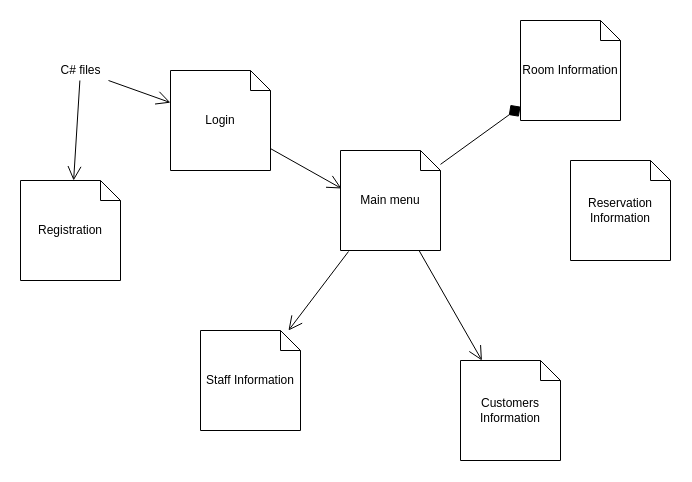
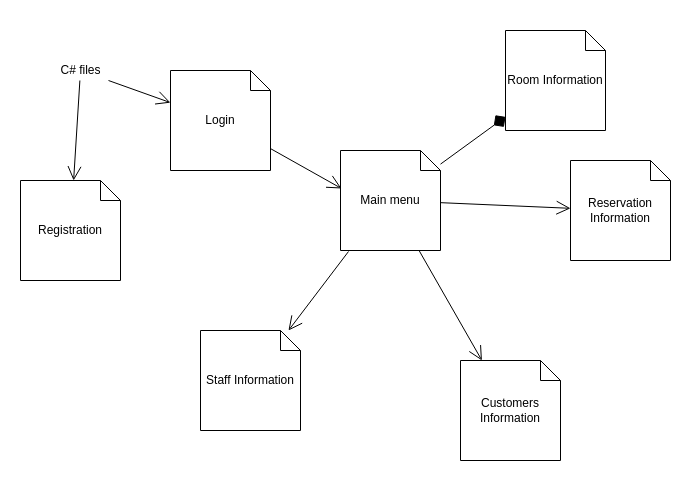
  <mxCell id="0" />
  <mxCell id="1" parent="0" />
  <mxCell id="2" value="Login" style="shape=note;size=20;whiteSpace=wrap;html=1;" vertex="1" parent="1"><mxGeometry x="170" y="70" width="100" height="100" as="geometry" /></mxCell>
  <mxCell id="3" value="C# files&lt;br&gt;" style="text;html=1;align=center;verticalAlign=middle;resizable=0;points=[];autosize=1;strokeColor=none;fillColor=none;" vertex="1" parent="1"><mxGeometry x="50" y="60" width="60" height="20" as="geometry" /></mxCell>
  <mxCell id="4" value="Registration" style="shape=note;size=20;whiteSpace=wrap;html=1;" vertex="1" parent="1"><mxGeometry x="20" y="180" width="100" height="100" as="geometry" /></mxCell>
  <mxCell id="5" value="Reservation Information" style="shape=note;size=20;whiteSpace=wrap;html=1;" vertex="1" parent="1"><mxGeometry x="570" y="160" width="100" height="100" as="geometry" /></mxCell>
- <mxCell id="6" value="Room Information" style="shape=note;size=20;whiteSpace=wrap;html=1;" vertex="1" parent="1"><mxGeometry x="520" y="20" width="100" height="100" as="geometry" /></mxCell>
+ <mxCell id="6" value="Room Information" style="shape=note;size=20;whiteSpace=wrap;html=1;" vertex="1" parent="1"><mxGeometry x="505" y="30" width="100" height="100" as="geometry" /></mxCell>
  <mxCell id="7" value="Staff Information&lt;br&gt;" style="shape=note;size=20;whiteSpace=wrap;html=1;" vertex="1" parent="1"><mxGeometry x="200" y="330" width="100" height="100" as="geometry" /></mxCell>
  <mxCell id="8" value="Customers Information&lt;br&gt;" style="shape=note;size=20;whiteSpace=wrap;html=1;" vertex="1" parent="1"><mxGeometry x="460" y="360" width="100" height="100" as="geometry" /></mxCell>
  <mxCell id="9" value="Main menu" style="shape=note;size=20;whiteSpace=wrap;html=1;" vertex="1" parent="1"><mxGeometry x="340" y="150" width="100" height="100" as="geometry" /></mxCell>
  <mxCell id="10" value="" style="endArrow=open;endFill=1;endSize=12;html=1;rounded=0;" edge="1" parent="1" source="3" target="2"><mxGeometry width="160" relative="1" as="geometry"><mxPoint x="350" y="320" as="sourcePoint" /><mxPoint x="510" y="320" as="targetPoint" /></mxGeometry></mxCell>
  <mxCell id="11" value="" style="endArrow=open;endFill=1;endSize=12;html=1;rounded=0;entryX=0.01;entryY=0.38;entryDx=0;entryDy=0;entryPerimeter=0;" edge="1" parent="1" source="2" target="9"><mxGeometry width="160" relative="1" as="geometry"><mxPoint x="270" y="130" as="sourcePoint" /><mxPoint x="332" y="152.143" as="targetPoint" /></mxGeometry></mxCell>
  <mxCell id="12" value="" style="endArrow=open;endFill=1;endSize=12;html=1;rounded=0;" edge="1" parent="1" source="3" target="4"><mxGeometry width="160" relative="1" as="geometry"><mxPoint x="128" y="100" as="sourcePoint" /><mxPoint x="190" y="122.143" as="targetPoint" /></mxGeometry></mxCell>
  <mxCell id="13" value="" style="endArrow=diamond;endFill=1;endSize=12;html=1;rounded=0;" edge="1" parent="1" source="9" target="6"><mxGeometry width="160" relative="1" as="geometry"><mxPoint x="388" y="90" as="sourcePoint" /><mxPoint x="450" y="112.143" as="targetPoint" /></mxGeometry></mxCell>
+ <mxCell id="14" value="" style="endArrow=open;endFill=1;endSize=12;html=1;rounded=0;" edge="1" parent="1" source="9" target="5"><mxGeometry width="160" relative="1" as="geometry"><mxPoint x="480" y="250" as="sourcePoint" /><mxPoint x="542" y="272.143" as="targetPoint" /></mxGeometry></mxCell>
  <mxCell id="15" value="" style="endArrow=open;endFill=1;endSize=12;html=1;rounded=0;" edge="1" parent="1" source="9" target="8"><mxGeometry width="160" relative="1" as="geometry"><mxPoint x="498" y="290" as="sourcePoint" /><mxPoint x="560" y="312.143" as="targetPoint" /></mxGeometry></mxCell>
  <mxCell id="16" value="" style="endArrow=open;endFill=1;endSize=12;html=1;rounded=0;exitX=0.08;exitY=1.01;exitDx=0;exitDy=0;exitPerimeter=0;" edge="1" parent="1" source="9" target="7"><mxGeometry width="160" relative="1" as="geometry"><mxPoint x="360" y="307.86" as="sourcePoint" /><mxPoint x="422" y="330.003" as="targetPoint" /></mxGeometry></mxCell>
